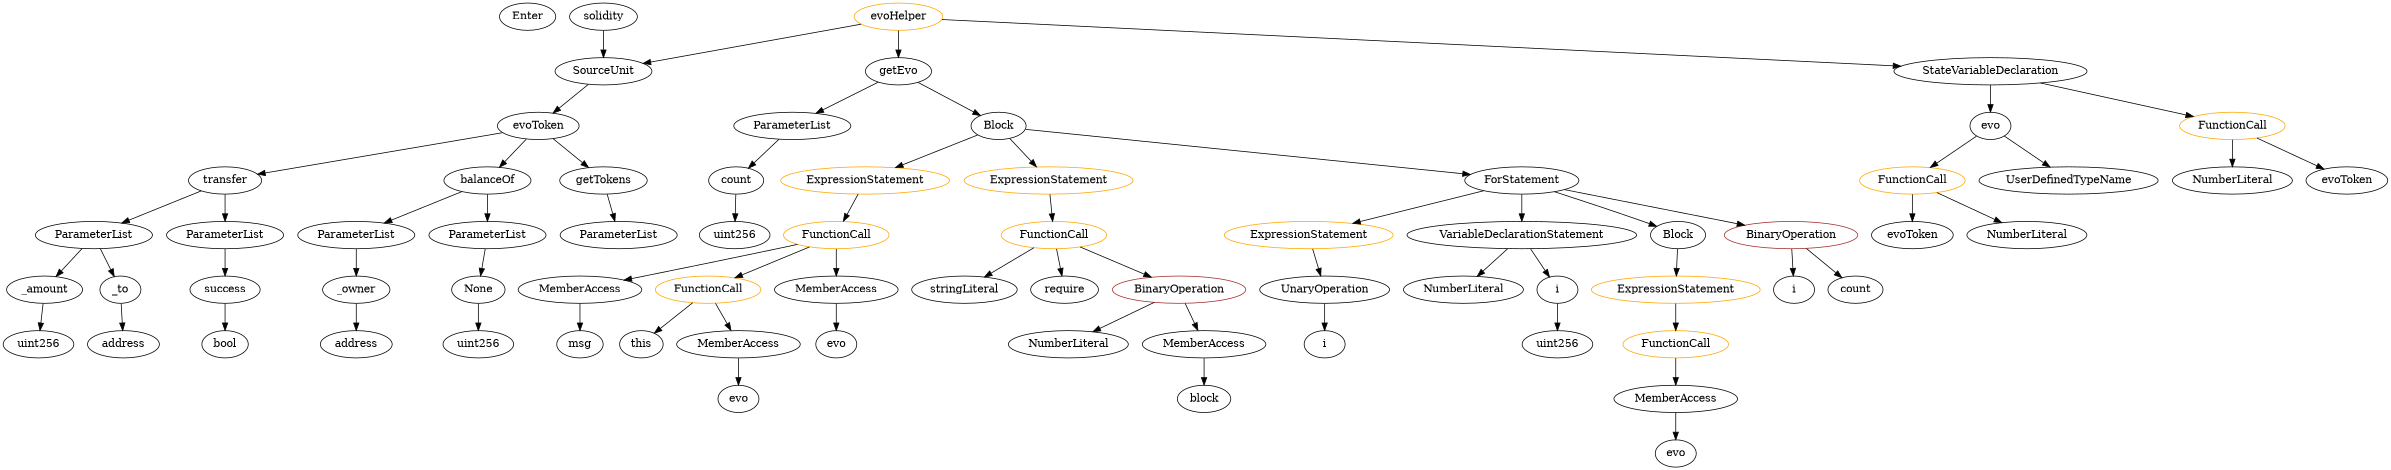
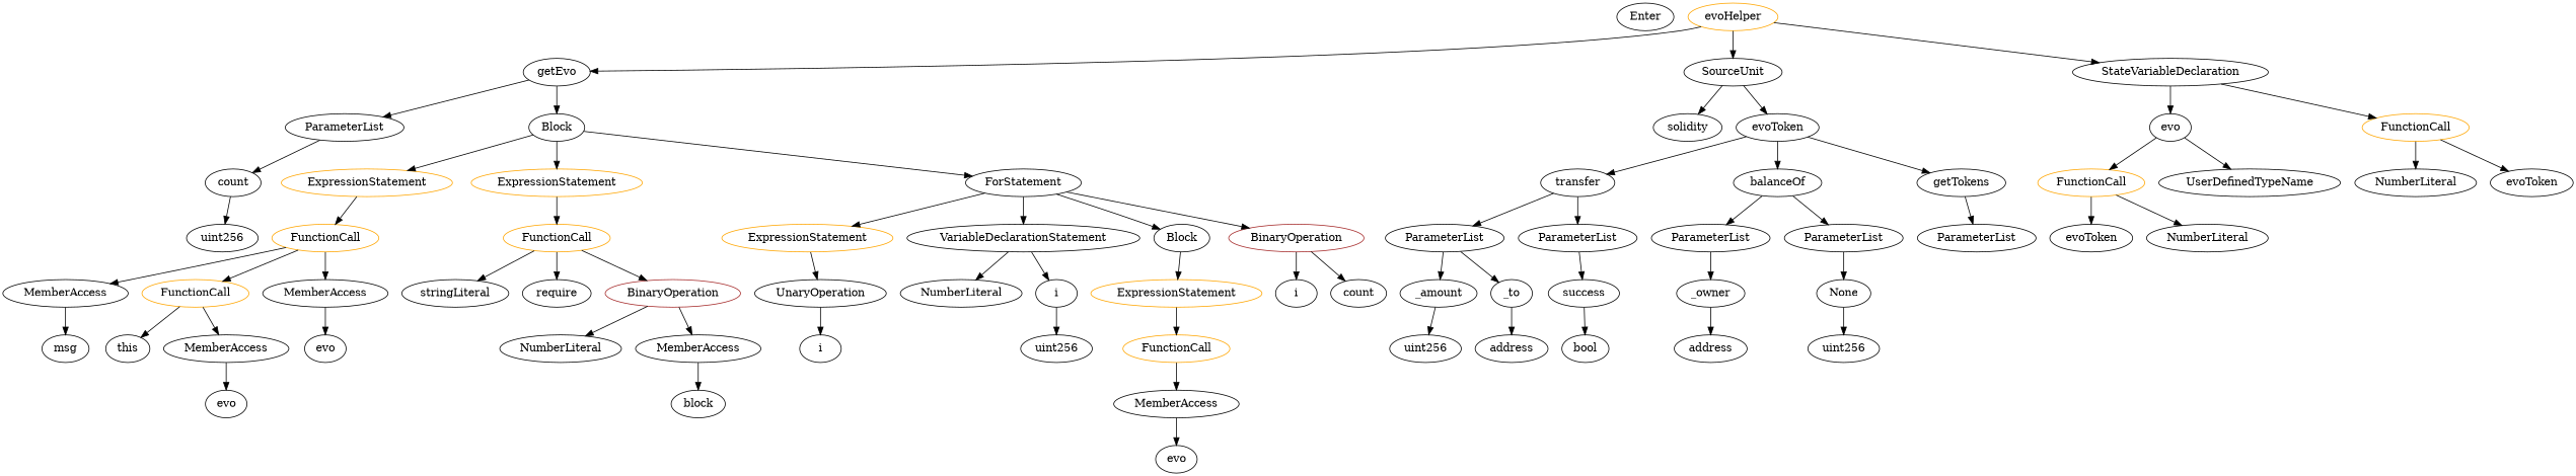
  strict digraph {
    fontname="DejaVu Serif"
    node [fontname="DejaVu Serif" color=black]
    edge [fontname="DejaVu Serif"]
    Enter [height=0.5 width=0.83628 color=""]
    n2 [height=0.5 label=address width=1.0996]
    n3 [height=0.5 label=this width=0.75]
    n4 [height=0.5 label=NumberLiteral width=1.765]
    n5 [height=0.5 label=i width=0.75]
    n6 [height=0.5 label=evo width=0.75]
    n7 [height=0.5 label=MemberAccess width=1.9174]
    n8 [height=0.5 label=msg width=0.75]
    n9 [height=0.5 label=NumberLiteral width=1.765]
    n10 [height=0.5 label=stringLiteral width=1.5016]
    n11 [height=0.5 label=evoToken width=1.3353]
    n12 [height=0.5 label=getEvo width=1.0165]
    n13 [height=0.5 label=ParameterList width=1.7095]
    n14 [height=0.5 label=Block width=0.90558]
    n15 [height=0.5 label=count width=0.87786]
    n16 [color=orange height=0.5 label=ExpressionStatement width=2.458]
    n17 [color=orange height=0.5 label=ExpressionStatement width=2.458]
    n18 [height=0.5 label=ForStatement width=1.6818]
    n19 [height=0.5 label=uint256 width=1.0442]
    n20 [color=orange height=0.5 label=FunctionCall width=1.6125]
    n21 [color=orange height=0.5 label=FunctionCall width=1.6125]
    n22 [color=orange height=0.5 label=ExpressionStatement width=2.458]
    n23 [height=0.5 label=VariableDeclarationStatement width=3.3174]
    n24 [height=0.5 label=Block width=0.90558]
    n25 [color=brown height=0.5 label=BinaryOperation width=1.9867]
    n26 [color=orange height=0.5 label=FunctionCall width=1.6125]
    n27 [height=0.5 label=MemberAccess width=1.9174]
    n28 [height=0.5 label=evo width=0.75]
    n29 [height=0.5 label=bool width=0.76697]
    n30 [height=0.5 label=count width=0.87786]
    n31 [height=0.5 label=SourceUnit width=1.46]
    n32 [height=0.5 label=solidity width=1.0442]
    n33 [height=0.5 label=evoToken width=1.3353]
    n34 [height=0.5 label=transfer width=1.0719]
    n35 [height=0.5 label=balanceOf width=1.3491]
    n36 [height=0.5 label=getTokens width=1.3769]
    n37 [color=orange height=0.5 label=evoHelper width=1.3491]
    n38 [height=0.5 label=StateVariableDeclaration width=2.8184]
    n39 [height=0.5 label=ParameterList width=1.7095]
    n40 [height=0.5 label=ParameterList width=1.7095]
    n41 [height=0.5 label=ParameterList width=1.7095]
    n42 [height=0.5 label=ParameterList width=1.7095]
    n43 [height=0.5 label=ParameterList width=1.7095]
    n44 [height=0.5 label=evo width=0.75]
    n45 [color=orange height=0.5 label=FunctionCall width=1.6125]
    n46 [height=0.5 label=MemberAccess width=1.9174]
    n47 [height=0.5 label=NumberLiteral width=1.765]
    n48 [height=0.5 label=_owner width=1.0719]
    n49 [height=0.5 label=address width=1.0996]
    n50 [height=0.5 label=require width=1.0026]
    n51 [color=brown height=0.5 label=BinaryOperation width=1.9867]
    n52 [height=0.5 label=MemberAccess width=1.9174]
    n53 [height=0.5 label=block width=0.87786]
    n54 [height=0.5 label=uint256 width=1.0442]
    n55 [height=0.5 label=UnaryOperation width=1.9452]
    n56 [height=0.5 label=i width=0.75]
    n57 [height=0.5 label=evo width=0.75]
    n58 [height=0.5 label=None width=0.85014]
    n59 [height=0.5 label=uint256 width=1.0442]
    n60 [height=0.5 label=_amount width=1.1967]
    n61 [height=0.5 label=_to width=0.75]
    n62 [height=0.5 label=success width=1.1135]
    n63 [height=0.5 label=uint256 width=1.0442]
    n64 [color=orange height=0.5 label=FunctionCall width=1.6125]
    n65 [height=0.5 label=UserDefinedTypeName width=2.7214]
    n66 [height=0.5 label=NumberLiteral width=1.765]
    n67 [color=orange height=0.5 label=FunctionCall width=1.6125]
    n68 [height=0.5 label=MemberAccess width=1.9174]
    n69 [height=0.5 label=evoToken width=1.3353]
    n70 [height=0.5 label=i width=0.75]
    n71 [color=orange height=0.5 label=ExpressionStatement width=2.458]
    n7 -> n8
    n12 -> n13
    n12 -> n14
    n13 -> n15
    n14 -> n16
    n14 -> n17
    n14 -> n18
    n15 -> n19
    n16 -> n20
    n17 -> n21
    n18 -> n22
    n18 -> n23
    n18 -> n24
    n18 -> n25
    n20 -> n7
    n20 -> n26
    n20 -> n68
    n21 -> n10
    n21 -> n50
    n21 -> n51
    n22 -> n55
    n23 -> n66
    n23 -> n70
    n24 -> n71
    n25 -> n5
    n25 -> n30
    n26 -> n3
    n26 -> n27
    n27 -> n28
-   n32 -> n31
+   n31 -> n32
    n31 -> n33
    n33 -> n34
    n33 -> n35
    n33 -> n36
    n34 -> n39
    n34 -> n40
    n35 -> n41
    n35 -> n42
    n36 -> n43
    n37 -> n12
    n37 -> n31
    n37 -> n38
    n38 -> n44
    n38 -> n45
    n39 -> n60
    n39 -> n61
    n40 -> n62
    n41 -> n48
    n42 -> n58
    n44 -> n64
    n44 -> n65
    n45 -> n9
    n45 -> n69
    n46 -> n6
    n48 -> n49
    n51 -> n4
    n51 -> n52
    n52 -> n53
    n55 -> n56
    n58 -> n59
    n60 -> n63
    n61 -> n2
    n62 -> n29
    n64 -> n11
    n64 -> n47
    n67 -> n46
    n68 -> n57
    n70 -> n54
    n71 -> n67
  }
